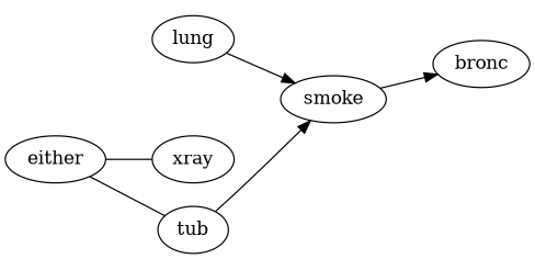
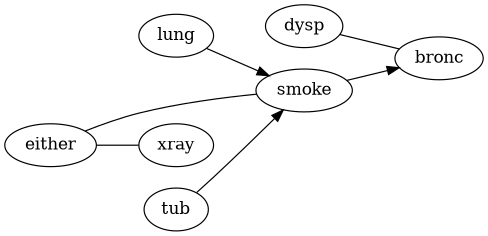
  digraph {
    rankdir=LR
+   dysp
    bronc
    smoke
    lung
    either
    xray
    tub
+   dysp -> bronc [dir=none]
    smoke -> bronc
    lung -> smoke
    either -> xray [dir=none]
-   either -> tub [dir=none]
+   either -> smoke [dir=none]
    tub -> smoke
  }
